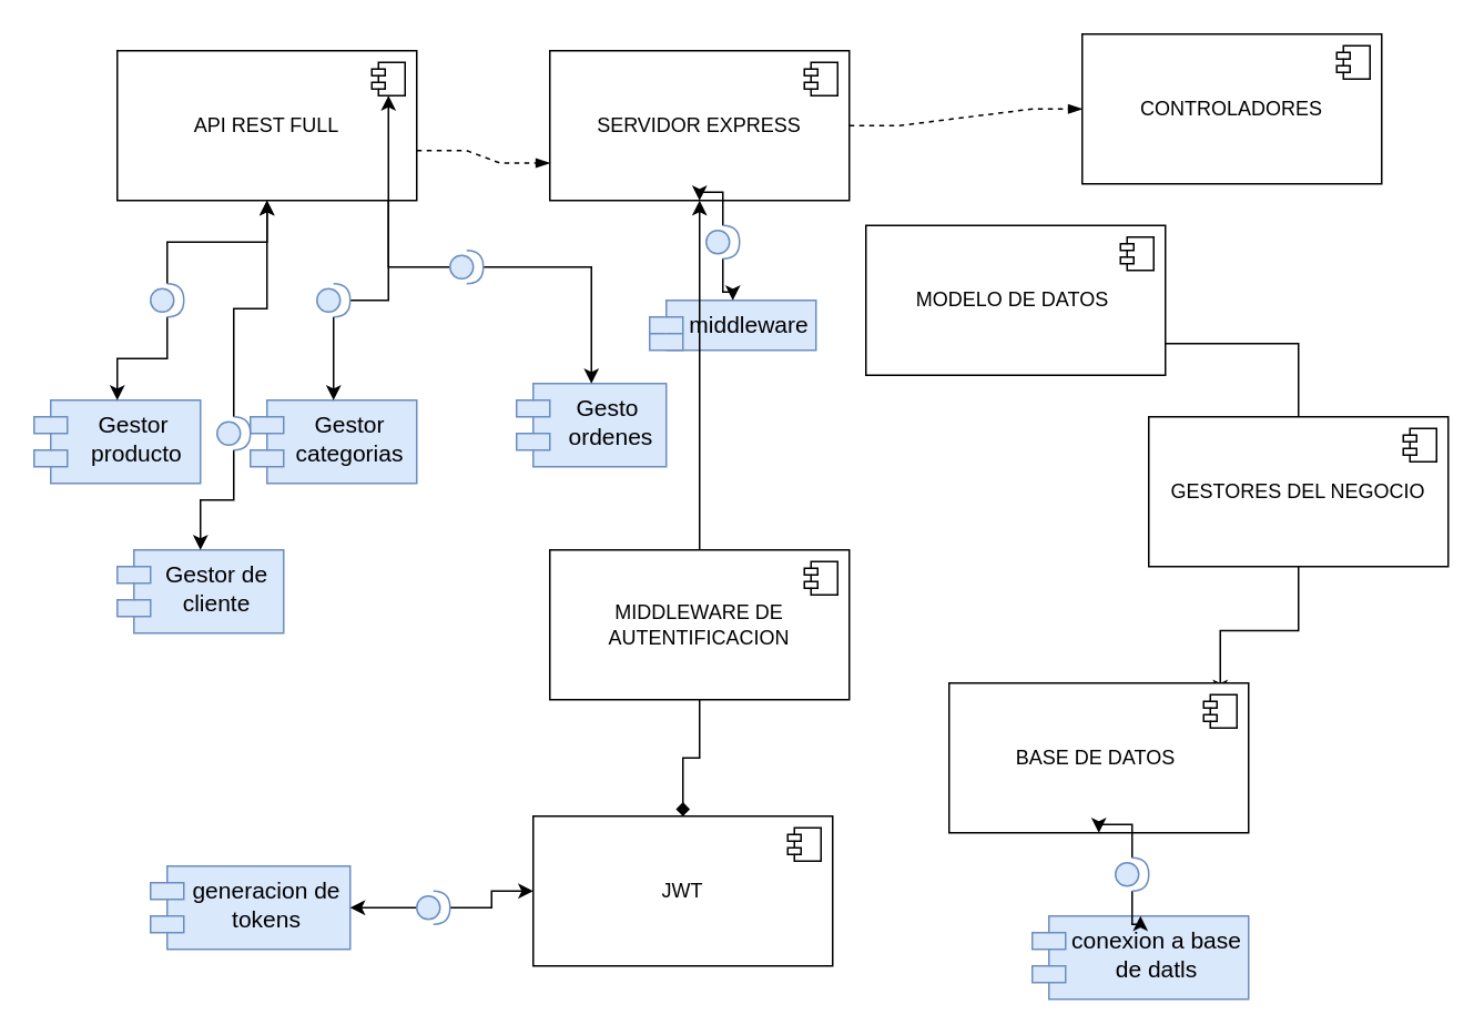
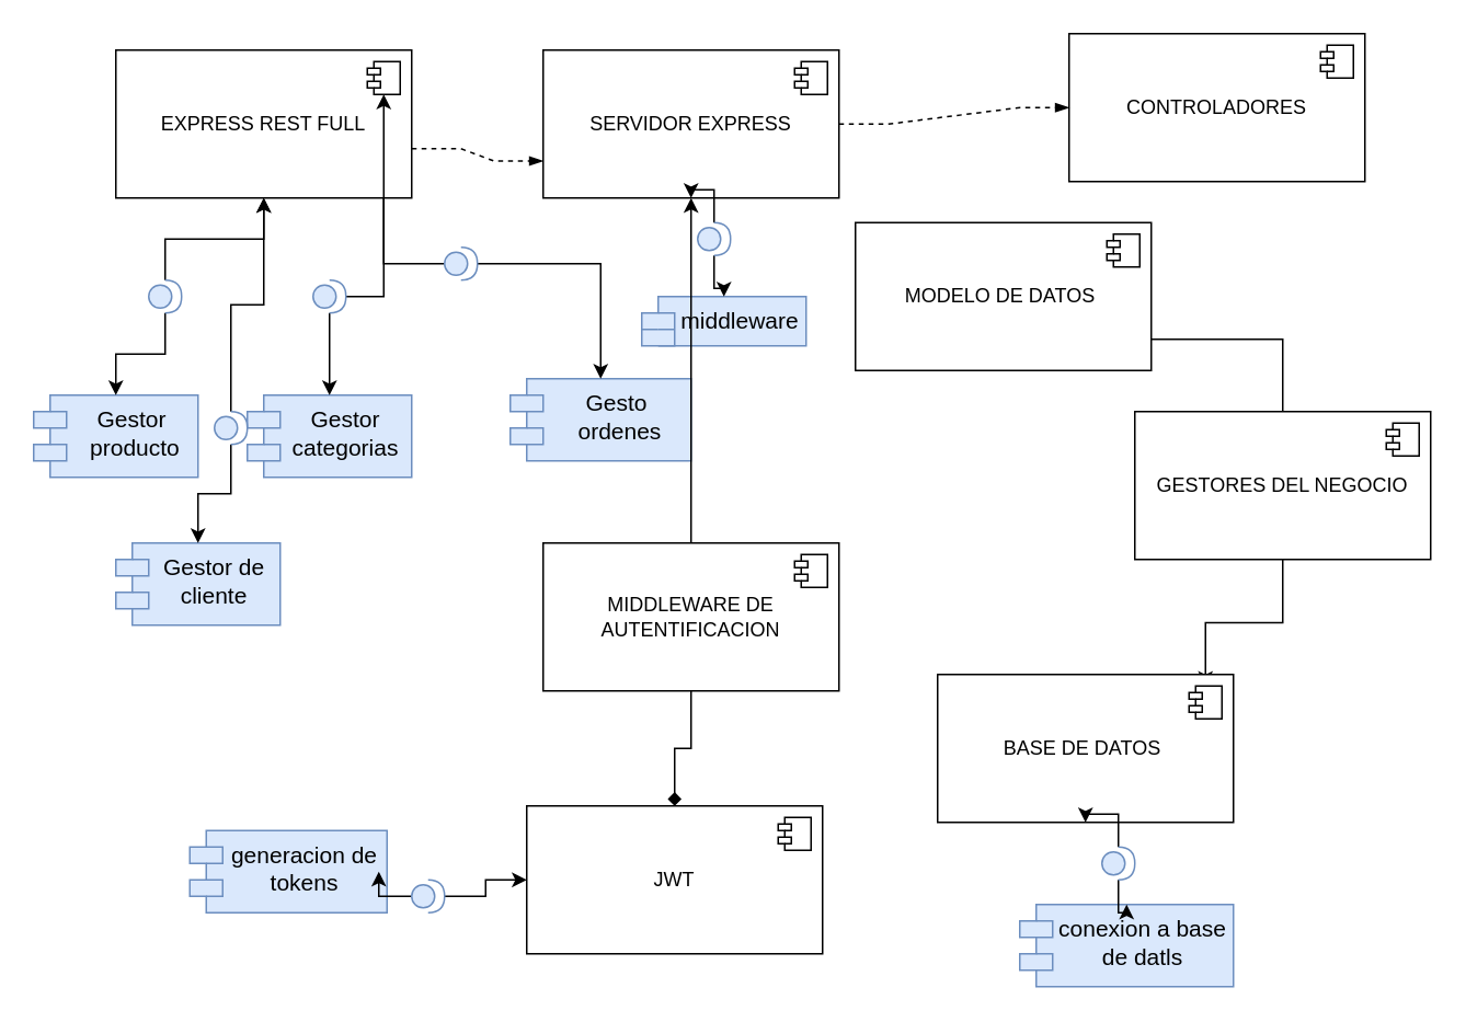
  <mxCell id="0" />
  <mxCell id="1" parent="0" />
  <mxCell id="2" value="&lt;div style=&quot;font-size: 14px;&quot;&gt;Gestor de cliente&lt;/div&gt;" style="shape=module;align=left;spacingLeft=20;align=center;verticalAlign=top;whiteSpace=wrap;html=1;fillColor=#dae8fc;strokeColor=#6c8ebf;fontSize=14;fontColor=#000000;" parent="1" vertex="1"><mxGeometry x="70" y="330" width="100" height="50" as="geometry" /></mxCell>
- <mxCell id="3" value="&lt;div style=&quot;font-size: 14px;&quot;&gt;Gesto&lt;/div&gt;&lt;div style=&quot;font-size: 14px;&quot;&gt;&lt;span style=&quot;background-color: initial;&quot;&gt;&amp;nbsp;ordenes&lt;/span&gt;&lt;/div&gt;&lt;div style=&quot;font-size: 14px;&quot;&gt;&lt;br style=&quot;font-size: 14px;&quot;&gt;&lt;/div&gt;" style="shape=module;align=left;spacingLeft=20;align=center;verticalAlign=top;whiteSpace=wrap;html=1;fillColor=#dae8fc;strokeColor=#6c8ebf;fontSize=14;fontColor=#000000;" parent="1" vertex="1"><mxGeometry x="310" y="230" width="90" height="50" as="geometry" /></mxCell>
+ <mxCell id="3" value="&lt;div style=&quot;font-size: 14px;&quot;&gt;Gesto&lt;/div&gt;&lt;div style=&quot;font-size: 14px;&quot;&gt;&lt;span style=&quot;background-color: initial;&quot;&gt;&amp;nbsp;ordenes&lt;/span&gt;&lt;/div&gt;&lt;div style=&quot;font-size: 14px;&quot;&gt;&lt;br style=&quot;font-size: 14px;&quot;&gt;&lt;/div&gt;" style="shape=module;align=left;spacingLeft=20;align=center;verticalAlign=top;whiteSpace=wrap;html=1;fillColor=#dae8fc;strokeColor=#6c8ebf;fontSize=14;fontColor=#000000;" parent="1" vertex="1"><mxGeometry x="310" y="230" width="110" height="50" as="geometry" /></mxCell>
  <mxCell id="4" value="Gestor&lt;div&gt;&amp;nbsp;producto&lt;div style=&quot;font-size: 14px;&quot;&gt;&lt;br style=&quot;font-size: 14px;&quot;&gt;&lt;/div&gt;&lt;/div&gt;" style="shape=module;align=left;spacingLeft=20;align=center;verticalAlign=top;whiteSpace=wrap;html=1;fillColor=#dae8fc;strokeColor=#6c8ebf;fontSize=14;fontColor=#000000;" parent="1" vertex="1"><mxGeometry x="20" y="240" width="100" height="50" as="geometry" /></mxCell>
  <mxCell id="5" value="&lt;div style=&quot;font-size: 14px;&quot;&gt;Gestor categorias&lt;/div&gt;&lt;div style=&quot;font-size: 14px;&quot;&gt;&lt;br style=&quot;font-size: 14px;&quot;&gt;&lt;/div&gt;" style="shape=module;align=left;spacingLeft=20;align=center;verticalAlign=top;whiteSpace=wrap;html=1;fillColor=#dae8fc;strokeColor=#6c8ebf;fontSize=14;fontColor=#000000;" parent="1" vertex="1"><mxGeometry x="150" y="240" width="100" height="50" as="geometry" /></mxCell>
  <mxCell id="6" value="" style="edgeStyle=orthogonalEdgeStyle;rounded=0;orthogonalLoop=1;jettySize=auto;html=1;" edge="1" parent="1" source="8" target="3"><mxGeometry relative="1" as="geometry" /></mxCell>
  <mxCell id="7" value="" style="edgeStyle=orthogonalEdgeStyle;rounded=0;orthogonalLoop=1;jettySize=auto;html=1;" edge="1" parent="1" source="8" target="15"><mxGeometry relative="1" as="geometry" /></mxCell>
  <mxCell id="8" value="" style="shape=providedRequiredInterface;html=1;verticalLabelPosition=bottom;sketch=0;fillColor=#dae8fc;strokeColor=#6c8ebf;fontSize=14;fontColor=#000000;" vertex="1" parent="1"><mxGeometry x="270" y="150" width="20" height="20" as="geometry" /></mxCell>
  <mxCell id="9" value="&lt;div style=&quot;font-size: 14px;&quot;&gt;middleware&lt;/div&gt;" style="shape=module;align=left;spacingLeft=20;align=center;verticalAlign=top;whiteSpace=wrap;html=1;fillColor=#dae8fc;strokeColor=#6c8ebf;fontSize=14;fontColor=#000000;" vertex="1" parent="1"><mxGeometry x="390" y="180" width="100" height="30" as="geometry" /></mxCell>
- <mxCell id="10" value="&lt;div style=&quot;font-size: 14px;&quot;&gt;generacion de tokens&lt;/div&gt;" style="shape=module;align=left;spacingLeft=20;align=center;verticalAlign=top;whiteSpace=wrap;html=1;fillColor=#dae8fc;strokeColor=#6c8ebf;fontSize=14;fontColor=#000000;" vertex="1" parent="1"><mxGeometry x="90" y="520" width="120" height="50" as="geometry" /></mxCell>
+ <mxCell id="10" value="&lt;div style=&quot;font-size: 14px;&quot;&gt;generacion de tokens&lt;/div&gt;" style="shape=module;align=left;spacingLeft=20;align=center;verticalAlign=top;whiteSpace=wrap;html=1;fillColor=#dae8fc;strokeColor=#6c8ebf;fontSize=14;fontColor=#000000;" vertex="1" parent="1"><mxGeometry x="115" y="505" width="120" height="50" as="geometry" /></mxCell>
  <mxCell id="11" value="conexion a base de datls&lt;div&gt;&lt;br&gt;&lt;/div&gt;" style="shape=module;align=left;spacingLeft=20;align=center;verticalAlign=top;whiteSpace=wrap;html=1;fillColor=#dae8fc;strokeColor=#6c8ebf;fontSize=14;fontColor=#000000;" vertex="1" parent="1"><mxGeometry x="620" y="550" width="130" height="50" as="geometry" /></mxCell>
  <mxCell id="12" value="SERVIDOR EXPRESS" style="html=1;dropTarget=0;whiteSpace=wrap;" vertex="1" parent="1"><mxGeometry x="330" y="30" width="180" height="90" as="geometry" /></mxCell>
  <mxCell id="13" value="" style="shape=module;jettyWidth=8;jettyHeight=4;" vertex="1" parent="12"><mxGeometry x="1" width="20" height="20" relative="1" as="geometry"><mxPoint x="-27" y="7" as="offset" /></mxGeometry></mxCell>
- <mxCell id="14" value="API REST FULL" style="html=1;dropTarget=0;whiteSpace=wrap;" vertex="1" parent="1"><mxGeometry x="70" y="30" width="180" height="90" as="geometry" /></mxCell>
+ <mxCell id="14" value="EXPRESS REST FULL" style="html=1;dropTarget=0;whiteSpace=wrap;" vertex="1" parent="1"><mxGeometry x="70" y="30" width="180" height="90" as="geometry" /></mxCell>
  <mxCell id="15" value="" style="shape=module;jettyWidth=8;jettyHeight=4;" vertex="1" parent="14"><mxGeometry x="1" width="20" height="20" relative="1" as="geometry"><mxPoint x="-27" y="7" as="offset" /></mxGeometry></mxCell>
  <mxCell id="16" value="CONTROLADORES" style="html=1;dropTarget=0;whiteSpace=wrap;" vertex="1" parent="1"><mxGeometry x="650" y="20" width="180" height="90" as="geometry" /></mxCell>
  <mxCell id="17" value="" style="shape=module;jettyWidth=8;jettyHeight=4;" vertex="1" parent="16"><mxGeometry x="1" width="20" height="20" relative="1" as="geometry"><mxPoint x="-27" y="7" as="offset" /></mxGeometry></mxCell>
  <mxCell id="18" value="" style="edgeStyle=entityRelationEdgeStyle;fontSize=12;html=1;endArrow=blockThin;endFill=1;startArrow=none;rounded=0;startFill=0;dashed=1;entryX=0;entryY=0.75;entryDx=0;entryDy=0;" edge="1" parent="1" target="12"><mxGeometry width="60" height="60" relative="1" as="geometry"><mxPoint x="250" y="90" as="sourcePoint" /><mxPoint x="50" y="159.82" as="targetPoint" /><Array as="points"><mxPoint x="60" y="170" /></Array></mxGeometry></mxCell>
  <mxCell id="19" value="" style="edgeStyle=entityRelationEdgeStyle;fontSize=12;html=1;endArrow=blockThin;endFill=1;startArrow=none;rounded=0;startFill=0;dashed=1;" edge="1" parent="1" source="12" target="16"><mxGeometry width="60" height="60" relative="1" as="geometry"><mxPoint x="223.52" y="292.61" as="sourcePoint" /><mxPoint x="170" y="410" as="targetPoint" /></mxGeometry></mxCell>
  <mxCell id="20" value="" style="edgeStyle=orthogonalEdgeStyle;rounded=0;orthogonalLoop=1;jettySize=auto;html=1;" edge="1" parent="1" source="22" target="36"><mxGeometry relative="1" as="geometry" /></mxCell>
  <mxCell id="21" value="" style="edgeStyle=orthogonalEdgeStyle;rounded=0;orthogonalLoop=1;jettySize=auto;html=1;" edge="1" parent="1" source="22" target="34"><mxGeometry relative="1" as="geometry" /></mxCell>
  <mxCell id="22" value="GESTORES DEL NEGOCIO" style="html=1;dropTarget=0;whiteSpace=wrap;" vertex="1" parent="1"><mxGeometry x="690" y="250" width="180" height="90" as="geometry" /></mxCell>
  <mxCell id="23" value="" style="shape=module;jettyWidth=8;jettyHeight=4;" vertex="1" parent="22"><mxGeometry x="1" width="20" height="20" relative="1" as="geometry"><mxPoint x="-27" y="7" as="offset" /></mxGeometry></mxCell>
  <mxCell id="24" value="" style="edgeStyle=orthogonalEdgeStyle;rounded=0;orthogonalLoop=1;jettySize=auto;html=1;" edge="1" parent="1" source="26" target="14"><mxGeometry relative="1" as="geometry" /></mxCell>
  <mxCell id="25" value="" style="edgeStyle=orthogonalEdgeStyle;rounded=0;orthogonalLoop=1;jettySize=auto;html=1;" edge="1" parent="1" source="26" target="4"><mxGeometry relative="1" as="geometry" /></mxCell>
  <mxCell id="26" value="" style="shape=providedRequiredInterface;html=1;verticalLabelPosition=bottom;sketch=0;fillColor=#dae8fc;strokeColor=#6c8ebf;fontSize=14;fontColor=#000000;" vertex="1" parent="1"><mxGeometry x="90" y="170" width="20" height="20" as="geometry" /></mxCell>
  <mxCell id="27" value="" style="edgeStyle=orthogonalEdgeStyle;rounded=0;orthogonalLoop=1;jettySize=auto;html=1;" edge="1" parent="1" source="29" target="15"><mxGeometry relative="1" as="geometry" /></mxCell>
  <mxCell id="28" value="" style="edgeStyle=orthogonalEdgeStyle;rounded=0;orthogonalLoop=1;jettySize=auto;html=1;" edge="1" parent="1" source="29" target="5"><mxGeometry relative="1" as="geometry" /></mxCell>
  <mxCell id="29" value="" style="shape=providedRequiredInterface;html=1;verticalLabelPosition=bottom;sketch=0;fillColor=#dae8fc;strokeColor=#6c8ebf;fontSize=14;fontColor=#000000;" vertex="1" parent="1"><mxGeometry x="190" y="170" width="20" height="20" as="geometry" /></mxCell>
  <mxCell id="30" value="" style="edgeStyle=orthogonalEdgeStyle;rounded=0;orthogonalLoop=1;jettySize=auto;html=1;" edge="1" parent="1" source="32" target="2"><mxGeometry relative="1" as="geometry" /></mxCell>
  <mxCell id="31" value="" style="edgeStyle=orthogonalEdgeStyle;rounded=0;orthogonalLoop=1;jettySize=auto;html=1;" edge="1" parent="1" source="32" target="14"><mxGeometry relative="1" as="geometry" /></mxCell>
  <mxCell id="32" value="" style="shape=providedRequiredInterface;html=1;verticalLabelPosition=bottom;sketch=0;fillColor=#dae8fc;strokeColor=#6c8ebf;fontSize=14;fontColor=#000000;" vertex="1" parent="1"><mxGeometry x="130" y="250" width="20" height="20" as="geometry" /></mxCell>
  <mxCell id="33" value="MODELO DE DATOS&amp;nbsp;" style="html=1;dropTarget=0;whiteSpace=wrap;" vertex="1" parent="1"><mxGeometry x="520" y="135" width="180" height="90" as="geometry" /></mxCell>
  <mxCell id="34" value="" style="shape=module;jettyWidth=8;jettyHeight=4;" vertex="1" parent="33"><mxGeometry x="1" width="20" height="20" relative="1" as="geometry"><mxPoint x="-27" y="7" as="offset" /></mxGeometry></mxCell>
  <mxCell id="35" value="BASE DE DATOS&amp;nbsp;" style="html=1;dropTarget=0;whiteSpace=wrap;" vertex="1" parent="1"><mxGeometry x="570" y="410" width="180" height="90" as="geometry" /></mxCell>
  <mxCell id="36" value="" style="shape=module;jettyWidth=8;jettyHeight=4;" vertex="1" parent="35"><mxGeometry x="1" width="20" height="20" relative="1" as="geometry"><mxPoint x="-27" y="7" as="offset" /></mxGeometry></mxCell>
  <mxCell id="37" value="" style="edgeStyle=orthogonalEdgeStyle;rounded=0;orthogonalLoop=1;jettySize=auto;html=1;endArrow=diamond;" edge="1" parent="1" source="39" target="41"><mxGeometry relative="1" as="geometry" /></mxCell>
  <mxCell id="38" style="edgeStyle=orthogonalEdgeStyle;rounded=0;orthogonalLoop=1;jettySize=auto;html=1;exitX=0.5;exitY=0;exitDx=0;exitDy=0;" edge="1" parent="1" source="39" target="12"><mxGeometry relative="1" as="geometry" /></mxCell>
  <mxCell id="39" value="MIDDLEWARE DE AUTENTIFICACION" style="html=1;dropTarget=0;whiteSpace=wrap;" vertex="1" parent="1"><mxGeometry x="330" y="330" width="180" height="90" as="geometry" /></mxCell>
  <mxCell id="40" value="" style="shape=module;jettyWidth=8;jettyHeight=4;" vertex="1" parent="39"><mxGeometry x="1" width="20" height="20" relative="1" as="geometry"><mxPoint x="-27" y="7" as="offset" /></mxGeometry></mxCell>
  <mxCell id="41" value="JWT" style="html=1;dropTarget=0;whiteSpace=wrap;" vertex="1" parent="1"><mxGeometry x="320" y="490" width="180" height="90" as="geometry" /></mxCell>
  <mxCell id="42" value="" style="shape=module;jettyWidth=8;jettyHeight=4;" vertex="1" parent="41"><mxGeometry x="1" width="20" height="20" relative="1" as="geometry"><mxPoint x="-27" y="7" as="offset" /></mxGeometry></mxCell>
  <mxCell id="43" value="" style="edgeStyle=orthogonalEdgeStyle;rounded=0;orthogonalLoop=1;jettySize=auto;html=1;" edge="1" parent="1" source="45" target="11"><mxGeometry relative="1" as="geometry" /></mxCell>
  <mxCell id="44" value="" style="edgeStyle=orthogonalEdgeStyle;rounded=0;orthogonalLoop=1;jettySize=auto;html=1;" edge="1" parent="1" source="45" target="35"><mxGeometry relative="1" as="geometry" /></mxCell>
  <mxCell id="45" value="" style="shape=providedRequiredInterface;html=1;verticalLabelPosition=bottom;sketch=0;fillColor=#dae8fc;strokeColor=#6c8ebf;fontSize=14;fontColor=#000000;" vertex="1" parent="1"><mxGeometry x="670" y="515" width="20" height="20" as="geometry" /></mxCell>
  <mxCell id="46" value="" style="edgeStyle=orthogonalEdgeStyle;rounded=0;orthogonalLoop=1;jettySize=auto;html=1;" edge="1" parent="1" source="48" target="10"><mxGeometry relative="1" as="geometry" /></mxCell>
  <mxCell id="47" value="" style="edgeStyle=orthogonalEdgeStyle;rounded=0;orthogonalLoop=1;jettySize=auto;html=1;" edge="1" parent="1" source="48" target="41"><mxGeometry relative="1" as="geometry" /></mxCell>
  <mxCell id="48" value="" style="shape=providedRequiredInterface;html=1;verticalLabelPosition=bottom;sketch=0;fillColor=#dae8fc;strokeColor=#6c8ebf;fontSize=14;fontColor=#000000;" vertex="1" parent="1"><mxGeometry x="250" y="535" width="20" height="20" as="geometry" /></mxCell>
  <mxCell id="49" value="" style="edgeStyle=orthogonalEdgeStyle;rounded=0;orthogonalLoop=1;jettySize=auto;html=1;" edge="1" parent="1" source="51" target="12"><mxGeometry relative="1" as="geometry" /></mxCell>
  <mxCell id="50" value="" style="edgeStyle=orthogonalEdgeStyle;rounded=0;orthogonalLoop=1;jettySize=auto;html=1;" edge="1" parent="1" source="51" target="9"><mxGeometry relative="1" as="geometry" /></mxCell>
  <mxCell id="51" value="" style="shape=providedRequiredInterface;html=1;verticalLabelPosition=bottom;sketch=0;fillColor=#dae8fc;strokeColor=#6c8ebf;fontSize=14;fontColor=#000000;" vertex="1" parent="1"><mxGeometry x="424" y="135" width="20" height="20" as="geometry" /></mxCell>
